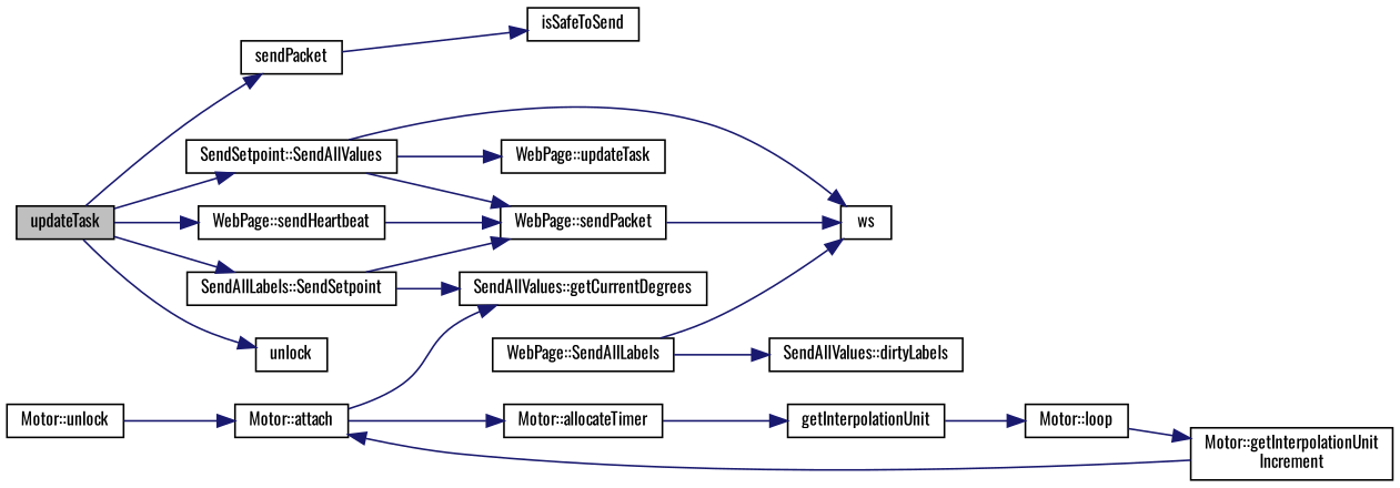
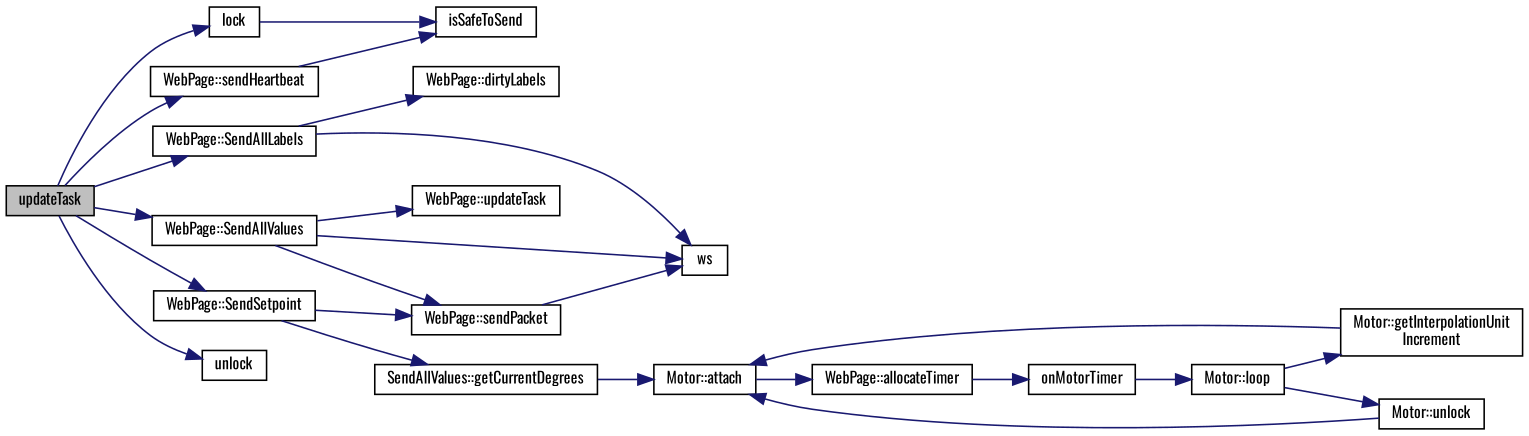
  digraph {
    fontname=Oswald
    rankdir=LR
    node [color=black fillcolor=white fontname=Oswald fontsize=10 shape=record style=filled]
    edge [color=midnightblue fontname=Oswald fontsize=10 labelfontname=Helvetica labelfontsize=10 style=solid]
    n1 [fillcolor=grey75 fontcolor=black height=0.2 label=updateTask width=0.4]
-   n2 [height=0.2 label=sendPacket width=0.4]
+   n2 [height=0.2 label=lock width=0.4]
    n3 [height=0.2 label="WebPage::SendAllLabels" width=0.4]
-   n4 [height=0.2 label="SendSetpoint::SendAllValues" width=0.4]
+   n4 [height=0.2 label="WebPage::SendAllValues" width=0.4]
    n5 [height=0.2 label="WebPage::sendHeartbeat" width=0.4]
-   n6 [height=0.2 label="SendAllLabels::SendSetpoint" width=0.4]
+   n6 [height=0.2 label="WebPage::SendSetpoint" width=0.4]
    n7 [height=0.2 label=unlock width=0.4]
    n8 [height=0.2 label=isSafeToSend width=0.4]
-   n9 [height=0.2 label="SendAllValues::dirtyLabels" width=0.4]
+   n9 [height=0.2 label="WebPage::dirtyLabels" width=0.4]
    n10 [height=0.2 label=ws width=0.4]
    n11 [height=0.2 label="WebPage::sendPacket" width=0.4]
    n12 [height=0.2 label="WebPage::updateTask" width=0.4]
    n13 [height=0.2 label="SendAllValues::getCurrentDegrees" width=0.4]
    n14 [height=0.2 label="Motor::attach" width=0.4]
-   n15 [height=0.2 label="Motor::allocateTimer" width=0.4]
-   n16 [height=0.2 label=getInterpolationUnit width=0.4]
+   n15 [height=0.2 label="WebPage::allocateTimer" width=0.4]
+   n16 [height=0.2 label=onMotorTimer width=0.4]
    n17 [height=0.2 label="Motor::loop" width=0.4]
    n18 [height=0.2 label="Motor::getInterpolationUnit\lIncrement" width=0.4]
    n19 [height=0.2 label="Motor::unlock" width=0.4]
    n1 -> n2
+   n1 -> n3
    n1 -> n4
    n1 -> n5
    n1 -> n6
    n1 -> n7
    n2 -> n8
    n3 -> n9
    n3 -> n10
    n4 -> n10
    n4 -> n11
    n4 -> n12
-   n5 -> n11
+   n5 -> n8
    n6 -> n11
    n6 -> n13
    n11 -> n10
-   n14 -> n13
+   n13 -> n14
    n14 -> n15
    n15 -> n16
    n16 -> n17
    n17 -> n18
+   n17 -> n19
    n18 -> n14
    n19 -> n14
  }
